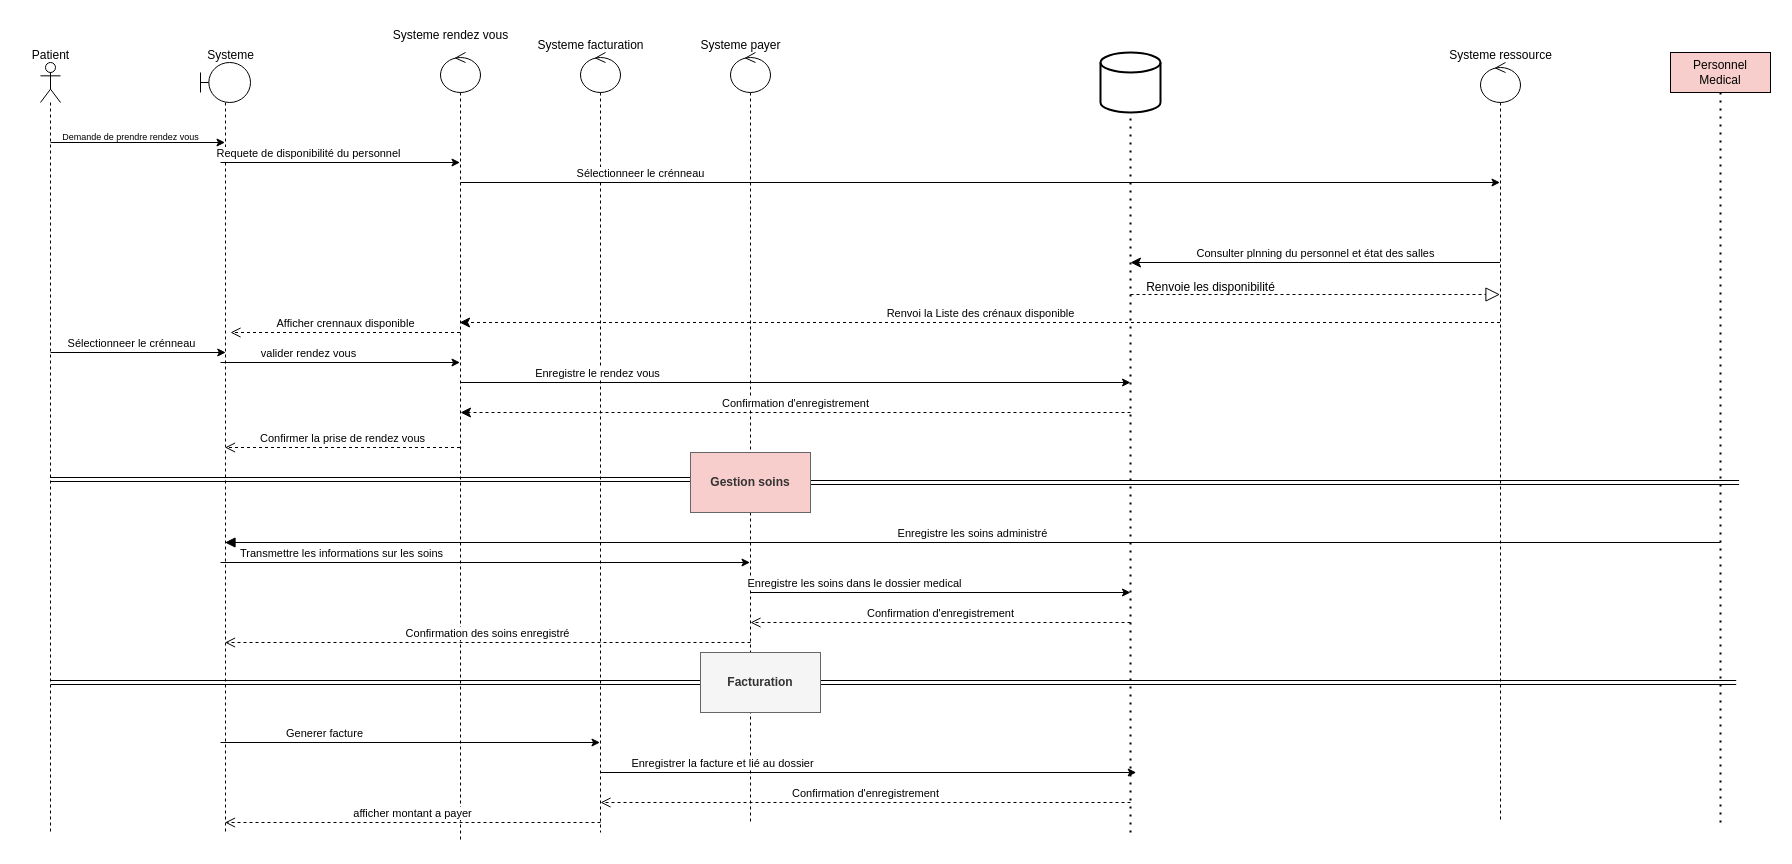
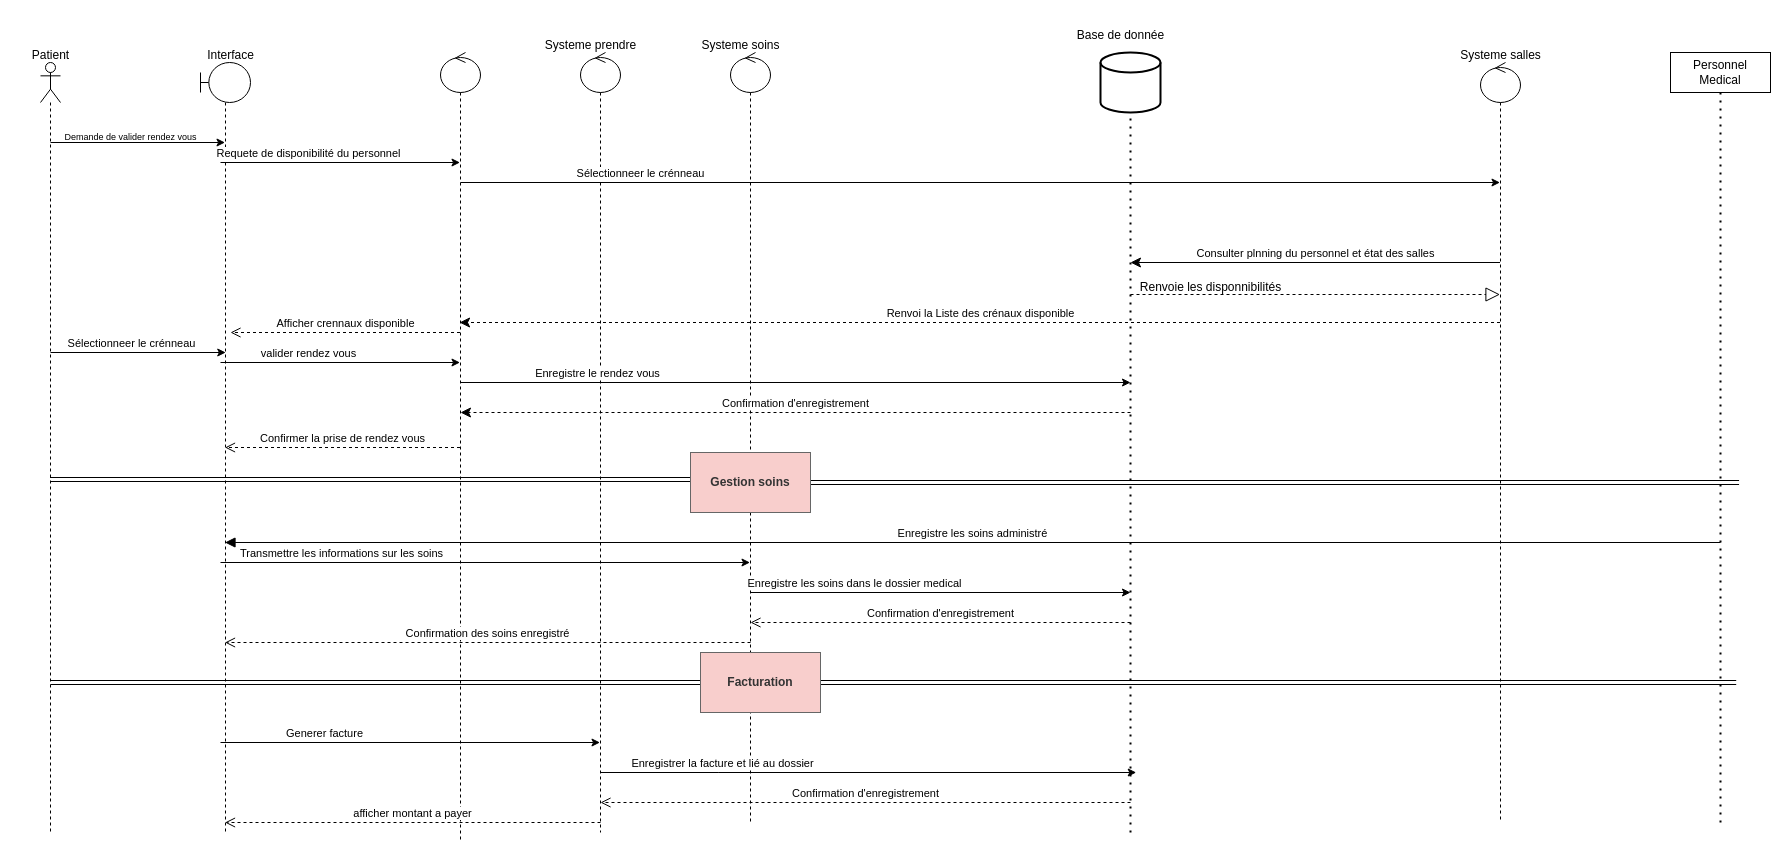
  <mxCell id="0" />
  <mxCell id="1" parent="0" />
  <mxCell id="2" value="" style="shape=umlLifeline;perimeter=lifelinePerimeter;whiteSpace=wrap;html=1;container=1;dropTarget=0;collapsible=0;recursiveResize=0;outlineConnect=0;portConstraint=eastwest;newEdgeStyle={&quot;curved&quot;:0,&quot;rounded&quot;:0};participant=umlActor;" vertex="1" parent="1"><mxGeometry x="40" y="62" width="20" height="770" as="geometry" /></mxCell>
  <mxCell id="3" value="" style="shape=umlLifeline;perimeter=lifelinePerimeter;whiteSpace=wrap;html=1;container=1;dropTarget=0;collapsible=0;recursiveResize=0;outlineConnect=0;portConstraint=eastwest;newEdgeStyle={&quot;curved&quot;:0,&quot;rounded&quot;:0};participant=umlBoundary;" vertex="1" parent="1"><mxGeometry x="200" y="62" width="50" height="770" as="geometry" /></mxCell>
  <mxCell id="4" value="" style="shape=umlLifeline;perimeter=lifelinePerimeter;whiteSpace=wrap;html=1;container=1;dropTarget=0;collapsible=0;recursiveResize=0;outlineConnect=0;portConstraint=eastwest;newEdgeStyle={&quot;curved&quot;:0,&quot;rounded&quot;:0};participant=umlControl;" vertex="1" parent="1"><mxGeometry x="440" y="52" width="40" height="790" as="geometry" /></mxCell>
  <mxCell id="5" value="" style="shape=umlLifeline;perimeter=lifelinePerimeter;whiteSpace=wrap;html=1;container=1;dropTarget=0;collapsible=0;recursiveResize=0;outlineConnect=0;portConstraint=eastwest;newEdgeStyle={&quot;curved&quot;:0,&quot;rounded&quot;:0};participant=umlControl;" vertex="1" parent="1"><mxGeometry x="580" y="52" width="40" height="780" as="geometry" /></mxCell>
  <mxCell id="6" value="" style="shape=umlLifeline;perimeter=lifelinePerimeter;whiteSpace=wrap;html=1;container=1;dropTarget=0;collapsible=0;recursiveResize=0;outlineConnect=0;portConstraint=eastwest;newEdgeStyle={&quot;curved&quot;:0,&quot;rounded&quot;:0};participant=umlControl;" vertex="1" parent="1"><mxGeometry x="730" y="52" width="40" height="770" as="geometry" /></mxCell>
  <mxCell id="7" value="" style="strokeWidth=2;html=1;shape=mxgraph.flowchart.database;whiteSpace=wrap;" vertex="1" parent="1"><mxGeometry x="1100" y="52" width="60" height="60" as="geometry" /></mxCell>
  <mxCell id="8" value="" style="endArrow=none;dashed=1;html=1;dashPattern=1 3;strokeWidth=2;rounded=0;entryX=0.5;entryY=1;entryDx=0;entryDy=0;entryPerimeter=0;" edge="1" parent="1"><mxGeometry width="50" height="50" relative="1" as="geometry"><mxPoint x="1130" y="832" as="sourcePoint" /><mxPoint x="1130" y="112" as="targetPoint" /></mxGeometry></mxCell>
  <mxCell id="9" value="" style="shape=umlLifeline;perimeter=lifelinePerimeter;whiteSpace=wrap;html=1;container=1;dropTarget=0;collapsible=0;recursiveResize=0;outlineConnect=0;portConstraint=eastwest;newEdgeStyle={&quot;curved&quot;:0,&quot;rounded&quot;:0};participant=umlControl;" vertex="1" parent="1"><mxGeometry x="1480" y="62" width="40" height="760" as="geometry" /></mxCell>
- <mxCell id="10" value="Personnel Medical" style="whiteSpace=wrap;html=1;align=center;fillColor=#f8cecc;" vertex="1" parent="1"><mxGeometry x="1670" y="52" width="100" height="40" as="geometry" /></mxCell>
+ <mxCell id="10" value="Personnel Medical" style="whiteSpace=wrap;html=1;align=center;" vertex="1" parent="1"><mxGeometry x="1670" y="52" width="100" height="40" as="geometry" /></mxCell>
  <mxCell id="11" value="" style="endArrow=none;dashed=1;html=1;dashPattern=1 3;strokeWidth=2;rounded=0;entryX=0.5;entryY=1;entryDx=0;entryDy=0;" edge="1" parent="1"><mxGeometry width="50" height="50" relative="1" as="geometry"><mxPoint x="1720" y="822" as="sourcePoint" /><mxPoint x="1720" y="92" as="targetPoint" /></mxGeometry></mxCell>
  <mxCell id="12" value="" style="endArrow=classic;html=1;rounded=0;" edge="1" parent="1" target="3"><mxGeometry width="50" height="50" relative="1" as="geometry"><mxPoint x="50" y="142" as="sourcePoint" /><mxPoint x="174.5" y="142" as="targetPoint" /></mxGeometry></mxCell>
- <mxCell id="13" value="Demande de prendre rendez vous" style="text;html=1;align=center;verticalAlign=middle;resizable=0;points=[];autosize=1;strokeColor=none;fillColor=none;fontSize=9;" vertex="1" parent="1"><mxGeometry x="50" y="127" width="160" height="20" as="geometry" /></mxCell>
+ <mxCell id="13" value="Demande de valider rendez vous" style="text;html=1;align=center;verticalAlign=middle;resizable=0;points=[];autosize=1;strokeColor=none;fillColor=none;fontSize=9;" vertex="1" parent="1"><mxGeometry x="50" y="127" width="160" height="20" as="geometry" /></mxCell>
  <mxCell id="14" value="" style="endArrow=classic;html=1;rounded=0;" edge="1" parent="1"><mxGeometry width="50" height="50" relative="1" as="geometry"><mxPoint x="50" y="352" as="sourcePoint" /><mxPoint x="225.25" y="352" as="targetPoint" /></mxGeometry></mxCell>
  <mxCell id="15" value="Sélectionneer le crénneau" style="edgeLabel;html=1;align=center;verticalAlign=middle;resizable=0;points=[];" vertex="1" connectable="0" parent="14"><mxGeometry x="-0.772" y="3" relative="1" as="geometry"><mxPoint x="60" y="-7" as="offset" /></mxGeometry></mxCell>
  <mxCell id="16" value="" style="endArrow=classic;html=1;rounded=0;" edge="1" parent="1" target="4"><mxGeometry width="50" height="50" relative="1" as="geometry"><mxPoint x="220" y="162" as="sourcePoint" /><mxPoint x="395.25" y="162" as="targetPoint" /></mxGeometry></mxCell>
  <mxCell id="17" value="Requete de disponibilité du personnel" style="edgeLabel;html=1;align=center;verticalAlign=middle;resizable=0;points=[];" vertex="1" connectable="0" parent="16"><mxGeometry x="-0.772" y="3" relative="1" as="geometry"><mxPoint x="60" y="-7" as="offset" /></mxGeometry></mxCell>
  <mxCell id="18" value="" style="endArrow=classic;html=1;rounded=0;" edge="1" parent="1" target="4"><mxGeometry width="50" height="50" relative="1" as="geometry"><mxPoint x="220" y="362" as="sourcePoint" /><mxPoint x="395.25" y="362" as="targetPoint" /></mxGeometry></mxCell>
  <mxCell id="19" value="valider rendez vous" style="edgeLabel;html=1;align=center;verticalAlign=middle;resizable=0;points=[];" vertex="1" connectable="0" parent="18"><mxGeometry x="-0.772" y="3" relative="1" as="geometry"><mxPoint x="60" y="-7" as="offset" /></mxGeometry></mxCell>
  <mxCell id="20" value="" style="endArrow=classic;html=1;rounded=0;" edge="1" parent="1" target="9"><mxGeometry width="50" height="50" relative="1" as="geometry"><mxPoint x="460" y="182" as="sourcePoint" /><mxPoint x="635.25" y="182" as="targetPoint" /></mxGeometry></mxCell>
  <mxCell id="21" value="Sélectionneer le crénneau" style="edgeLabel;html=1;align=center;verticalAlign=middle;resizable=0;points=[];" vertex="1" connectable="0" parent="20"><mxGeometry x="-0.772" y="3" relative="1" as="geometry"><mxPoint x="60" y="-7" as="offset" /></mxGeometry></mxCell>
  <mxCell id="22" value="" style="endArrow=classic;html=1;rounded=0;" edge="1" parent="1"><mxGeometry width="50" height="50" relative="1" as="geometry"><mxPoint x="460" y="382" as="sourcePoint" /><mxPoint x="1130" y="382" as="targetPoint" /></mxGeometry></mxCell>
  <mxCell id="23" value="Enregistre le rendez vous" style="edgeLabel;html=1;align=center;verticalAlign=middle;resizable=0;points=[];" vertex="1" connectable="0" parent="22"><mxGeometry x="-0.772" y="3" relative="1" as="geometry"><mxPoint x="60" y="-7" as="offset" /></mxGeometry></mxCell>
  <mxCell id="24" value="" style="shape=link;html=1;rounded=0;" edge="1" parent="1" source="27"><mxGeometry width="100" relative="1" as="geometry"><mxPoint x="370" y="482" as="sourcePoint" /><mxPoint x="1738.571" y="482" as="targetPoint" /></mxGeometry></mxCell>
  <mxCell id="25" value="" style="shape=link;html=1;rounded=0;" edge="1" parent="1" source="29"><mxGeometry width="100" relative="1" as="geometry"><mxPoint x="50" y="682" as="sourcePoint" /><mxPoint x="1735.714" y="682" as="targetPoint" /></mxGeometry></mxCell>
  <mxCell id="26" value="" style="shape=link;html=1;rounded=0;" edge="1" parent="1" source="2" target="27"><mxGeometry width="100" relative="1" as="geometry"><mxPoint x="49" y="482" as="sourcePoint" /><mxPoint x="1738.571" y="482" as="targetPoint" /></mxGeometry></mxCell>
  <mxCell id="27" value="&lt;b&gt;Gestion soins&lt;/b&gt;" style="rounded=0;whiteSpace=wrap;html=1;fillColor=#f8cecc;fontColor=#333333;strokeColor=#666666;" vertex="1" parent="1"><mxGeometry x="690" y="452" width="120" height="60" as="geometry" /></mxCell>
  <mxCell id="28" value="" style="shape=link;html=1;rounded=0;" edge="1" parent="1" target="29"><mxGeometry width="100" relative="1" as="geometry"><mxPoint x="50" y="682" as="sourcePoint" /><mxPoint x="1735.714" y="682" as="targetPoint" /></mxGeometry></mxCell>
- <mxCell id="29" value="&lt;b&gt;Facturation&lt;/b&gt;" style="rounded=0;whiteSpace=wrap;html=1;fillColor=#f5f5f5;fontColor=#333333;strokeColor=#666666;" vertex="1" parent="1"><mxGeometry x="700" y="652" width="120" height="60" as="geometry" /></mxCell>
+ <mxCell id="29" value="&lt;b&gt;Facturation&lt;/b&gt;" style="rounded=0;whiteSpace=wrap;html=1;fillColor=#f8cecc;fontColor=#333333;strokeColor=#666666;" vertex="1" parent="1"><mxGeometry x="700" y="652" width="120" height="60" as="geometry" /></mxCell>
  <mxCell id="30" value="" style="endArrow=classic;html=1;rounded=0;" edge="1" parent="1" target="6"><mxGeometry width="50" height="50" relative="1" as="geometry"><mxPoint x="220" y="562" as="sourcePoint" /><mxPoint x="395.25" y="562" as="targetPoint" /></mxGeometry></mxCell>
  <mxCell id="31" value="Transmettre les informations sur les soins" style="edgeLabel;html=1;align=center;verticalAlign=middle;resizable=0;points=[];" vertex="1" connectable="0" parent="30"><mxGeometry x="-0.772" y="3" relative="1" as="geometry"><mxPoint x="60" y="-7" as="offset" /></mxGeometry></mxCell>
  <mxCell id="32" value="" style="endArrow=classic;html=1;rounded=0;" edge="1" parent="1"><mxGeometry width="50" height="50" relative="1" as="geometry"><mxPoint x="750" y="592" as="sourcePoint" /><mxPoint x="1130" y="592" as="targetPoint" /></mxGeometry></mxCell>
  <mxCell id="33" value="Enregistre les soins dans le dossier medical" style="edgeLabel;html=1;align=center;verticalAlign=middle;resizable=0;points=[];" vertex="1" connectable="0" parent="32"><mxGeometry x="-0.772" y="3" relative="1" as="geometry"><mxPoint x="60" y="-7" as="offset" /></mxGeometry></mxCell>
  <mxCell id="34" value="" style="endArrow=classic;html=1;rounded=0;" edge="1" parent="1" target="5"><mxGeometry width="50" height="50" relative="1" as="geometry"><mxPoint x="220" y="742" as="sourcePoint" /><mxPoint x="395.25" y="742" as="targetPoint" /></mxGeometry></mxCell>
  <mxCell id="35" value="Generer facture" style="edgeLabel;html=1;align=center;verticalAlign=middle;resizable=0;points=[];" vertex="1" connectable="0" parent="34"><mxGeometry x="-0.772" y="3" relative="1" as="geometry"><mxPoint x="60" y="-7" as="offset" /></mxGeometry></mxCell>
  <mxCell id="36" value="" style="endArrow=classic;html=1;rounded=0;" edge="1" parent="1"><mxGeometry width="50" height="50" relative="1" as="geometry"><mxPoint x="600" y="772" as="sourcePoint" /><mxPoint x="1135.714" y="772" as="targetPoint" /><Array as="points"><mxPoint x="717.63" y="772" /></Array></mxGeometry></mxCell>
  <mxCell id="37" value="Enregistrer la facture et lié au dossier" style="edgeLabel;html=1;align=center;verticalAlign=middle;resizable=0;points=[];" vertex="1" connectable="0" parent="36"><mxGeometry x="-0.772" y="3" relative="1" as="geometry"><mxPoint x="60" y="-7" as="offset" /></mxGeometry></mxCell>
  <mxCell id="38" value="" style="endArrow=block;dashed=1;endFill=0;endSize=12;html=1;rounded=0;" edge="1" parent="1"><mxGeometry width="160" relative="1" as="geometry"><mxPoint x="1130" y="294" as="sourcePoint" /><mxPoint x="1499.5" y="294" as="targetPoint" /></mxGeometry></mxCell>
- <mxCell id="39" value="Renvoie les disponibilité" style="text;html=1;align=center;verticalAlign=middle;resizable=0;points=[];autosize=1;strokeColor=none;fillColor=none;" vertex="1" parent="1"><mxGeometry x="1130" y="272" width="160" height="30" as="geometry" /></mxCell>
+ <mxCell id="39" value="Renvoie les disponnibilités" style="text;html=1;align=center;verticalAlign=middle;resizable=0;points=[];autosize=1;strokeColor=none;fillColor=none;" vertex="1" parent="1"><mxGeometry x="1130" y="272" width="160" height="30" as="geometry" /></mxCell>
  <mxCell id="40" value="Consulter plnning du personnel et état des salles" style="html=1;verticalAlign=bottom;endArrow=classic;endSize=8;curved=0;rounded=0;endFill=1;" edge="1" parent="1" source="9"><mxGeometry relative="1" as="geometry"><mxPoint x="1290" y="262" as="sourcePoint" /><mxPoint x="1130" y="262" as="targetPoint" /></mxGeometry></mxCell>
  <mxCell id="41" value="Renvoi la Liste des crénaux disponible" style="html=1;verticalAlign=bottom;endArrow=classic;dashed=1;endSize=8;curved=0;rounded=0;endFill=1;" edge="1" parent="1"><mxGeometry relative="1" as="geometry"><mxPoint x="1499.5" y="322" as="sourcePoint" /><mxPoint x="459.071" y="322" as="targetPoint" /></mxGeometry></mxCell>
  <mxCell id="42" value="Afficher crennaux disponible" style="html=1;verticalAlign=bottom;endArrow=open;dashed=1;endSize=8;curved=0;rounded=0;" edge="1" parent="1" source="4"><mxGeometry relative="1" as="geometry"><mxPoint x="310" y="332" as="sourcePoint" /><mxPoint x="230" y="332" as="targetPoint" /></mxGeometry></mxCell>
  <mxCell id="43" value="Confirmation d'enregistrement" style="html=1;verticalAlign=bottom;endArrow=classic;dashed=1;endSize=8;curved=0;rounded=0;endFill=1;" edge="1" parent="1"><mxGeometry relative="1" as="geometry"><mxPoint x="1130" y="412" as="sourcePoint" /><mxPoint x="460" y="412" as="targetPoint" /></mxGeometry></mxCell>
  <mxCell id="44" value="Confirmer la prise de rendez vous" style="html=1;verticalAlign=bottom;endArrow=open;dashed=1;endSize=8;curved=0;rounded=0;" edge="1" parent="1" source="4" target="3"><mxGeometry relative="1" as="geometry"><mxPoint x="300" y="442" as="sourcePoint" /><mxPoint x="250" y="442" as="targetPoint" /></mxGeometry></mxCell>
  <mxCell id="45" value="Confirmation d'enregistrement" style="html=1;verticalAlign=bottom;endArrow=open;dashed=1;endSize=8;curved=0;rounded=0;" edge="1" parent="1"><mxGeometry relative="1" as="geometry"><mxPoint x="1130" y="622" as="sourcePoint" /><mxPoint x="750" y="622" as="targetPoint" /></mxGeometry></mxCell>
  <mxCell id="46" value="Confirmation des soins enregistré" style="html=1;verticalAlign=bottom;endArrow=open;dashed=1;endSize=8;curved=0;rounded=0;" edge="1" parent="1" target="3"><mxGeometry relative="1" as="geometry"><mxPoint x="750" y="642" as="sourcePoint" /><mxPoint x="670" y="642" as="targetPoint" /></mxGeometry></mxCell>
  <mxCell id="47" value="Confirmation d'enregistrement" style="html=1;verticalAlign=bottom;endArrow=open;dashed=1;endSize=8;curved=0;rounded=0;" edge="1" parent="1"><mxGeometry relative="1" as="geometry"><mxPoint x="1130" y="802" as="sourcePoint" /><mxPoint x="600" y="802" as="targetPoint" /></mxGeometry></mxCell>
  <mxCell id="48" value="afficher montant a payer" style="html=1;verticalAlign=bottom;endArrow=open;dashed=1;endSize=8;curved=0;rounded=0;" edge="1" parent="1" target="3"><mxGeometry relative="1" as="geometry"><mxPoint x="600" y="822" as="sourcePoint" /><mxPoint x="520" y="822" as="targetPoint" /></mxGeometry></mxCell>
  <mxCell id="49" value="Enregistre les soins administré" style="html=1;verticalAlign=bottom;endArrow=block;endSize=8;curved=0;rounded=0;endFill=1;" edge="1" parent="1" target="3"><mxGeometry relative="1" as="geometry"><mxPoint x="1720" y="542" as="sourcePoint" /><mxPoint x="1640" y="542" as="targetPoint" /></mxGeometry></mxCell>
  <mxCell id="50" value="Patient" style="text;html=1;align=center;verticalAlign=middle;resizable=0;points=[];autosize=1;strokeColor=none;fillColor=none;" vertex="1" parent="1"><mxGeometry x="20" y="40" width="60" height="30" as="geometry" /></mxCell>
- <mxCell id="51" value="Systeme" style="text;html=1;align=center;verticalAlign=middle;resizable=0;points=[];autosize=1;strokeColor=none;fillColor=none;" vertex="1" parent="1"><mxGeometry x="195" y="40" width="70" height="30" as="geometry" /></mxCell>
- <mxCell id="52" value="Systeme rendez vous" style="text;html=1;align=center;verticalAlign=middle;resizable=0;points=[];autosize=1;strokeColor=none;fillColor=none;" vertex="1" parent="1"><mxGeometry x="380" y="20" width="140" height="30" as="geometry" /></mxCell>
- <mxCell id="53" value="Systeme facturation" style="text;html=1;align=center;verticalAlign=middle;resizable=0;points=[];autosize=1;strokeColor=none;fillColor=none;" vertex="1" parent="1"><mxGeometry x="525" y="30" width="130" height="30" as="geometry" /></mxCell>
- <mxCell id="54" value="Systeme payer" style="text;html=1;align=center;verticalAlign=middle;resizable=0;points=[];autosize=1;strokeColor=none;fillColor=none;" vertex="1" parent="1"><mxGeometry x="690" y="30" width="100" height="30" as="geometry" /></mxCell>
- <mxCell id="56" value="Systeme ressource" style="text;html=1;align=center;verticalAlign=middle;resizable=0;points=[];autosize=1;strokeColor=none;fillColor=none;" vertex="1" parent="1"><mxGeometry x="1435" y="40" width="130" height="30" as="geometry" /></mxCell>
+ <mxCell id="51" value="Interface" style="text;html=1;align=center;verticalAlign=middle;resizable=0;points=[];autosize=1;strokeColor=none;fillColor=none;" vertex="1" parent="1"><mxGeometry x="195" y="40" width="70" height="30" as="geometry" /></mxCell>
+ <mxCell id="53" value="Systeme prendre" style="text;html=1;align=center;verticalAlign=middle;resizable=0;points=[];autosize=1;strokeColor=none;fillColor=none;" vertex="1" parent="1"><mxGeometry x="525" y="30" width="130" height="30" as="geometry" /></mxCell>
+ <mxCell id="54" value="Systeme soins" style="text;html=1;align=center;verticalAlign=middle;resizable=0;points=[];autosize=1;strokeColor=none;fillColor=none;" vertex="1" parent="1"><mxGeometry x="690" y="30" width="100" height="30" as="geometry" /></mxCell>
+ <mxCell id="55" value="Base de donnée" style="text;html=1;align=center;verticalAlign=middle;resizable=0;points=[];autosize=1;strokeColor=none;fillColor=none;" vertex="1" parent="1"><mxGeometry x="1065" y="20" width="110" height="30" as="geometry" /></mxCell>
+ <mxCell id="56" value="Systeme salles" style="text;html=1;align=center;verticalAlign=middle;resizable=0;points=[];autosize=1;strokeColor=none;fillColor=none;" vertex="1" parent="1"><mxGeometry x="1435" y="40" width="130" height="30" as="geometry" /></mxCell>
